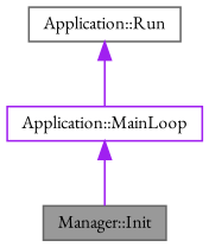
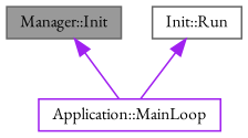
  digraph {
    fontname="EB Garamond"
    rankdir=TB
    node [color=gray40 fillcolor=white fontname="EB Garamond" fontsize=10 shape=box style=filled]
    edge [color=purple dir=back fontname="EB Garamond" fontsize=10 labelfontname=Helvetica labelfontsize=10 style=solid]
    n1 [fillcolor=grey60 fontcolor=black height=0.2 label="Manager::Init" width=0.4]
    n2 [color=purple height=0.2 label="Application::MainLoop" width=0.4]
-   n3 [height=0.2 label="Application::Run" width=0.4]
-   n2 -> n1
+   n3 [height=0.2 label="Init::Run" width=0.4]
+   n1 -> n2
    n3 -> n2
  }
